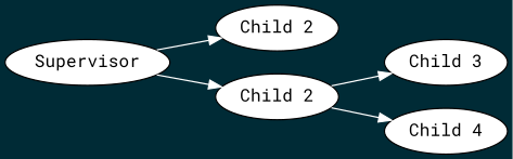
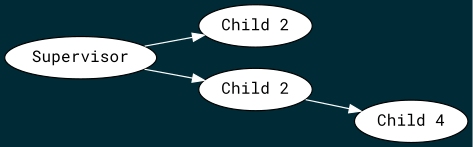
  digraph {
    bgcolor="#002b36"
    color="#ffffff"
    fillcolor="#ffffff"
    fontcolor=red
    style=filled
    rankdir=LR
    fontname="Roboto Mono"
    node [fillcolor=white style=filled fontname="Roboto Mono"]
    edge [color=white fontname="Roboto Mono"]
    n1 [label=Supervisor]
    n2 [label="Child 2"]
    n3 [label="Child 2"]
-   n4 [label="Child 3"]
    n5 [label="Child 4"]
    n1 -> n2
    n1 -> n3
-   n3 -> n4
    n3 -> n5
  }
